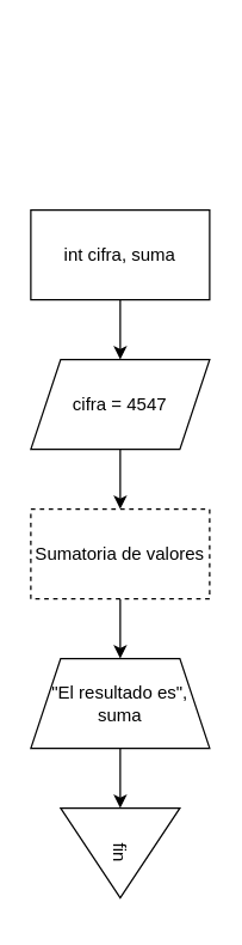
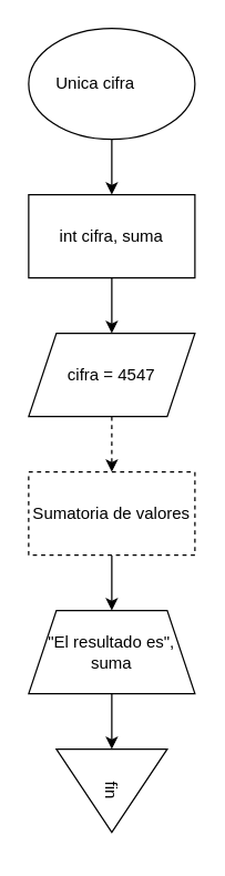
  <mxCell id="0" />
  <mxCell id="1" parent="0" />
+ <mxCell id="2" style="edgeStyle=none;html=1;" edge="1" parent="1" source="3" target="5"><mxGeometry relative="1" as="geometry"><mxPoint x="80" y="150" as="targetPoint" /></mxGeometry></mxCell>
+ <mxCell id="3" value="Unica cifra&lt;span style=&quot;white-space: pre;&quot;&gt;&#09;&lt;/span&gt;" style="ellipse;whiteSpace=wrap;html=1;" vertex="1" parent="1"><mxGeometry x="20" y="20" width="120" height="80" as="geometry" /></mxCell>
  <mxCell id="4" style="edgeStyle=none;html=1;" edge="1" parent="1" source="5" target="7"><mxGeometry relative="1" as="geometry"><mxPoint x="80" y="270" as="targetPoint" /></mxGeometry></mxCell>
  <mxCell id="5" value="int cifra, suma" style="rounded=0;whiteSpace=wrap;html=1;" vertex="1" parent="1"><mxGeometry x="20" y="140" width="120" height="60" as="geometry" /></mxCell>
- <mxCell id="6" style="edgeStyle=none;html=1;" edge="1" parent="1" source="7" target="9"><mxGeometry relative="1" as="geometry"><mxPoint x="80" y="350" as="targetPoint" /></mxGeometry></mxCell>
+ <mxCell id="6" style="edgeStyle=none;html=1;dashed=1;" edge="1" parent="1" source="7" target="9"><mxGeometry relative="1" as="geometry"><mxPoint x="80" y="350" as="targetPoint" /></mxGeometry></mxCell>
  <mxCell id="7" value="cifra = 4547" style="shape=parallelogram;perimeter=parallelogramPerimeter;whiteSpace=wrap;html=1;fixedSize=1;" vertex="1" parent="1"><mxGeometry x="20" y="240" width="120" height="60" as="geometry" /></mxCell>
  <mxCell id="8" style="edgeStyle=none;html=1;" edge="1" parent="1" source="9" target="11"><mxGeometry relative="1" as="geometry"><mxPoint x="80" y="470" as="targetPoint" /></mxGeometry></mxCell>
  <mxCell id="9" value="Sumatoria de valores" style="rounded=0;whiteSpace=wrap;html=1;dashed=1;" vertex="1" parent="1"><mxGeometry x="20" y="340" width="120" height="60" as="geometry" /></mxCell>
  <mxCell id="10" style="edgeStyle=none;html=1;" edge="1" parent="1" source="11" target="12"><mxGeometry relative="1" as="geometry"><mxPoint x="80" y="540" as="targetPoint" /></mxGeometry></mxCell>
  <mxCell id="11" value="&quot;El resultado es&quot;, suma" style="shape=trapezoid;perimeter=trapezoidPerimeter;whiteSpace=wrap;html=1;fixedSize=1;" vertex="1" parent="1"><mxGeometry x="20" y="440" width="120" height="60" as="geometry" /></mxCell>
  <mxCell id="12" value="fin" style="triangle;whiteSpace=wrap;html=1;rotation=90;" vertex="1" parent="1"><mxGeometry x="50" y="530" width="60" height="80" as="geometry" /></mxCell>
